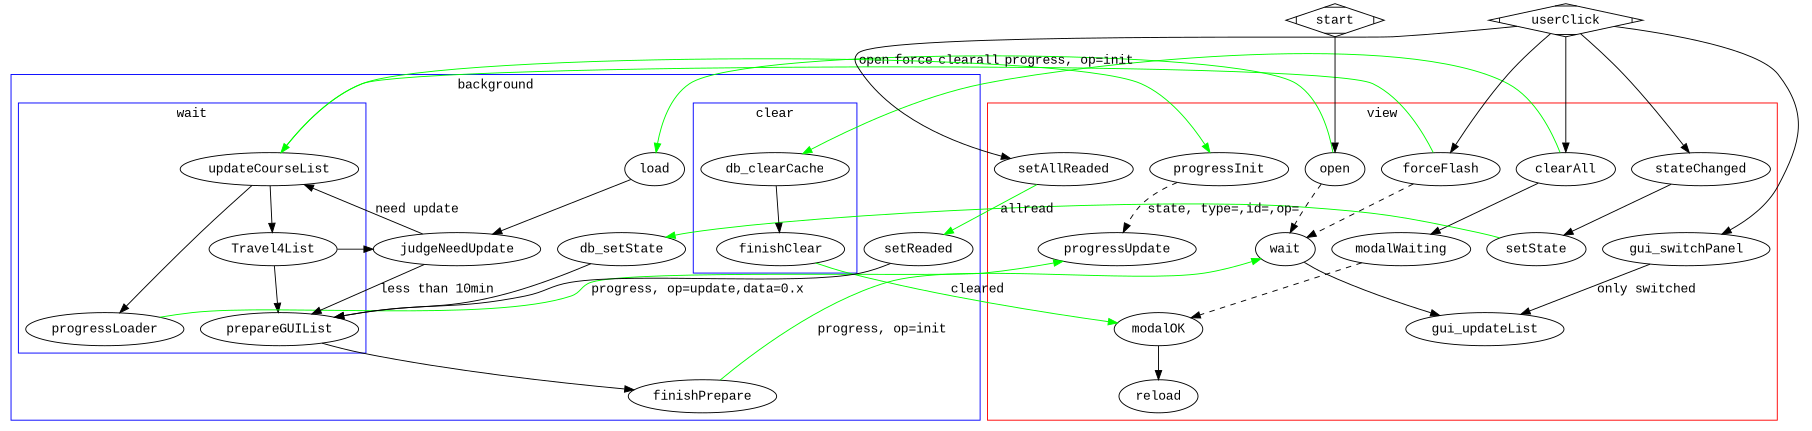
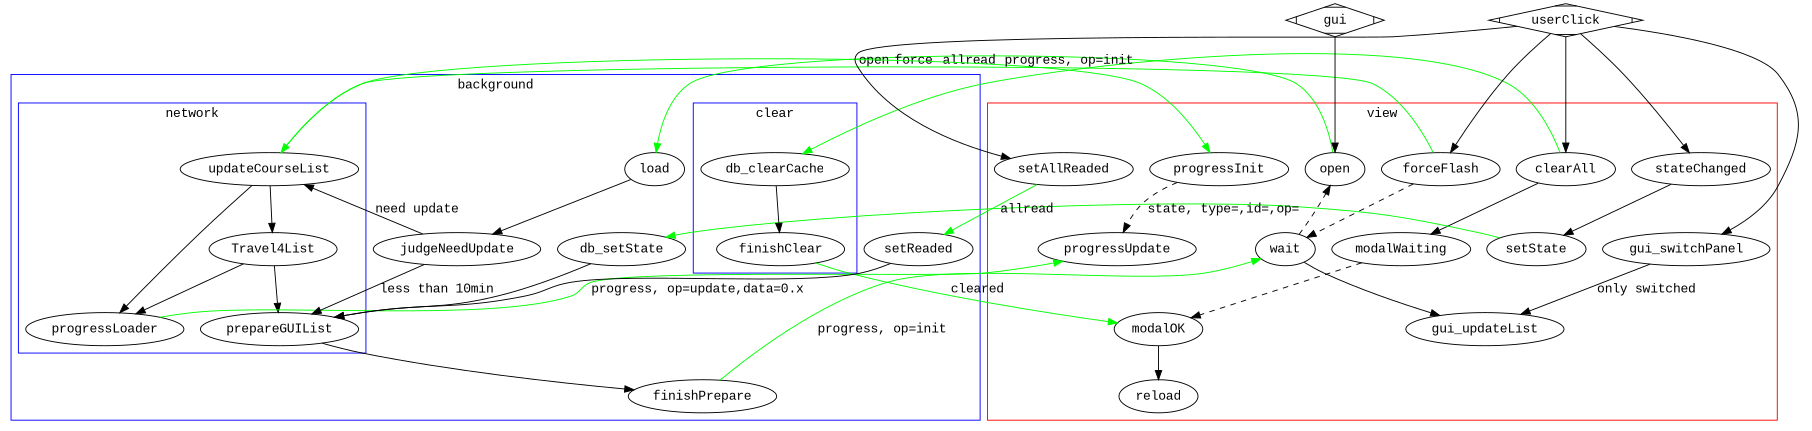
  digraph {
    fontname="Liberation Mono"
    node [fontname="Liberation Mono"]
    edge [fontname="Liberation Mono"]
    open
    wait
    gui_updateList
    clearAll
    modalWaiting
    modalOK
    reload
    stateChanged
    setState
    gui_switchPanel
    forceFlash
    progressInit
    progressUpdate
    setAllReaded
    updateCourseList
    Travel4List
    progressLoader
    prepareGUIList
    db_clearCache
    finishClear
    load
    judgeNeedUpdate
    finishPrepare
    db_setState
    setReaded
-   start [shape=Mdiamond]
+   start [shape=Mdiamond label=gui]
    userClick [shape=Mdiamond]
    subgraph cluster_1 {
      color=red
      label=view
      open
      wait
      gui_updateList
      clearAll
      modalWaiting
      modalOK
      reload
      stateChanged
      setState
      gui_switchPanel
      forceFlash
      progressInit
      progressUpdate
      setAllReaded
    }
    subgraph cluster_2 {
      color=blue
      label=background
      load
      judgeNeedUpdate
      finishPrepare
      db_setState
      setReaded
      subgraph cluster_3 {
        color=blue
-       label=wait
+       label=network
        updateCourseList
        Travel4List
        progressLoader
        prepareGUIList
      }
      subgraph cluster_4 {
        color=blue
        label=clear
        db_clearCache
        finishClear
      }
    }
-   open -> wait [style=dashed]
+   wait -> open [style=dashed]
    open -> load [color=green label=open]
    wait -> gui_updateList
    clearAll -> modalWaiting
-   clearAll -> db_clearCache [color=green label=clearall]
+   clearAll -> db_clearCache [color=green label=allread]
    modalWaiting -> modalOK [style=dashed]
    modalOK -> reload
    stateChanged -> setState
    setState -> db_setState [color=green label="state, type=,id=,op="]
    gui_switchPanel -> gui_updateList [label="only switched"]
    forceFlash -> wait [style=dashed]
    forceFlash -> updateCourseList [color=green label=force]
    progressInit -> progressUpdate [style=dashed]
    setAllReaded -> setReaded [color=green label=allread]
    updateCourseList -> progressInit [color=green label="progress, op=init"]
    updateCourseList -> Travel4List
    updateCourseList -> progressLoader
-   Travel4List -> judgeNeedUpdate
+   Travel4List -> progressLoader
    Travel4List -> prepareGUIList
    progressLoader -> progressUpdate [color=green label="progress, op=update,data=0.x"]
    prepareGUIList -> finishPrepare
    db_clearCache -> finishClear
    finishClear -> modalOK [color=green label=cleared]
    load -> judgeNeedUpdate
    judgeNeedUpdate -> updateCourseList [label="need update"]
    judgeNeedUpdate -> prepareGUIList [label="less than 10min"]
    finishPrepare -> wait [color=green label="progress, op=init"]
    db_setState -> prepareGUIList
    setReaded -> prepareGUIList
    start -> open
    userClick -> clearAll
    userClick -> stateChanged
    userClick -> gui_switchPanel
    userClick -> forceFlash
    userClick -> setAllReaded
  }
